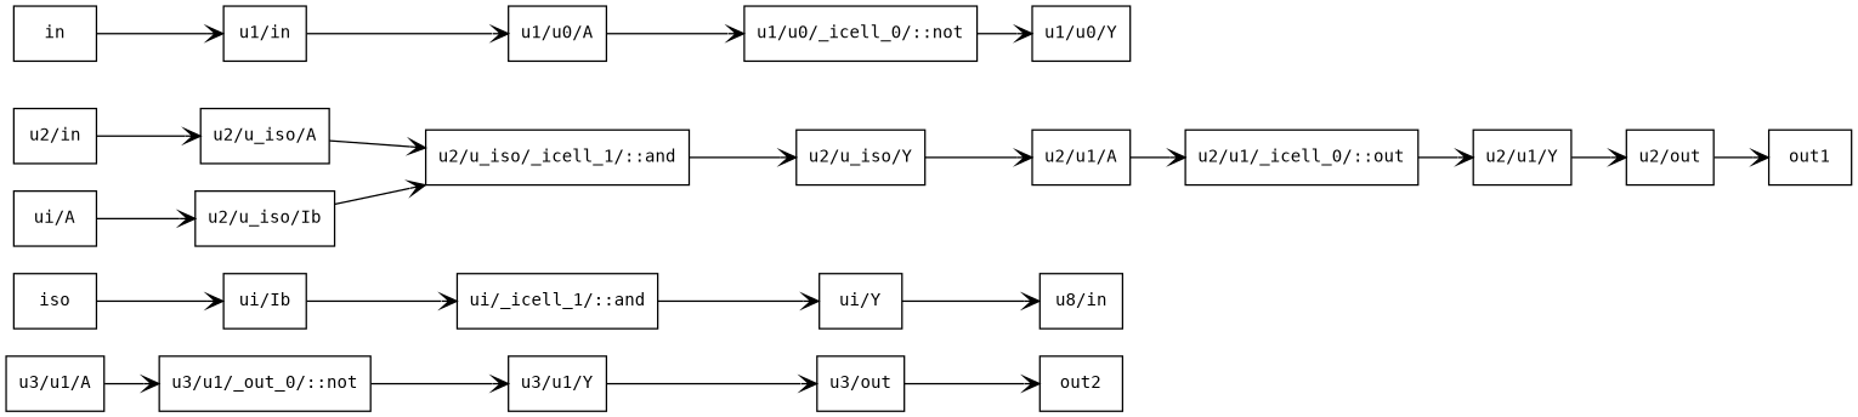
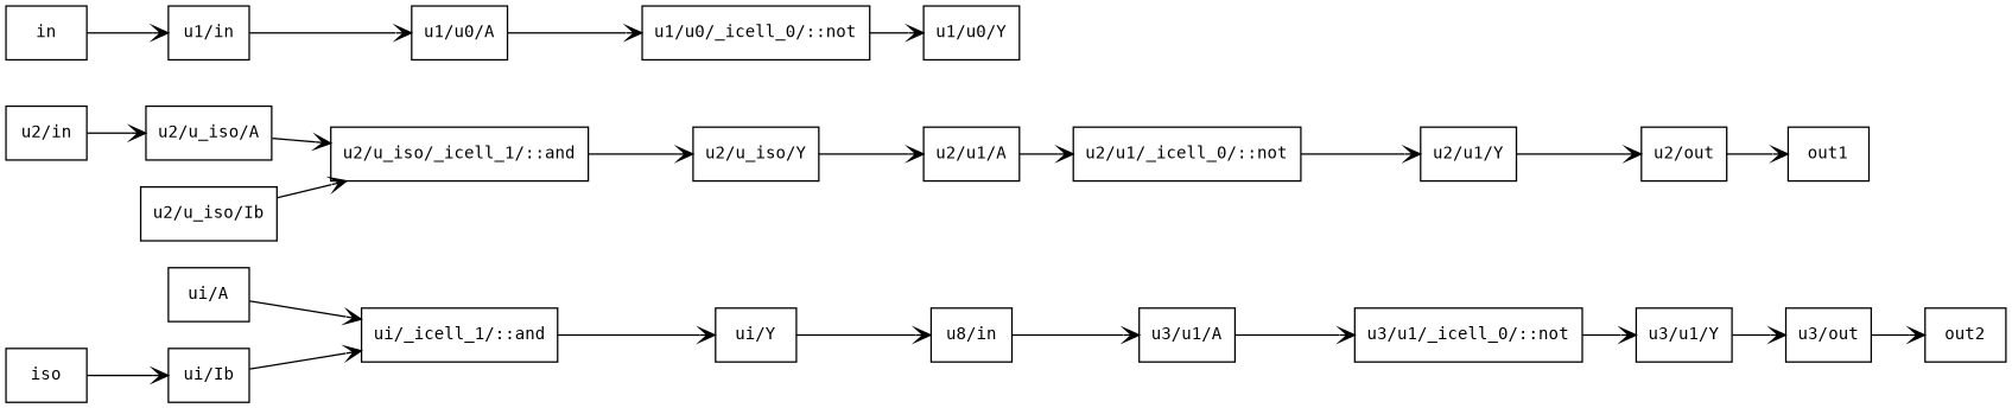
  digraph {
    fontname="DejaVu Sans Mono"
    rankdir=LR
    node [fillcolor=white fontname="DejaVu Sans Mono" fontsize=11 shape=box style=filled]
    edge [arrowhead=open color="#000000" fontname="DejaVu Sans Mono"]
    "u3/u1/Y"
    "u3/out"
    out2
    "ui/_icell_1/::and"
    "ui/Y"
    n6 [label="u8/in"]
    "u3/u1/A"
    "u2/u1/A"
-   "u2/u1/_icell_0/::not" [label="u2/u1/_icell_0/::out"]
+   "u2/u1/_icell_0/::not"
    "u2/u1/Y"
    "u2/out"
    out1
    "u1/u0/_icell_0/::not"
    "u1/u0/Y"
-   "u3/u1/_icell_0/::not" [label="u3/u1/_out_0/::not"]
+   "u3/u1/_icell_0/::not"
    "ui/A"
    "u2/in"
    "u2/u_iso/A"
    "u1/u0/A"
    "u2/u_iso/_icell_1/::and"
    "u2/u_iso/Y"
    "u1/in"
    in
    "u2/u_iso/Ib"
    iso
    "ui/Ib"
    "u3/u1/Y" -> "u3/out"
    "u3/out" -> out2
    "ui/_icell_1/::and" -> "ui/Y"
    "ui/Y" -> n6
+   n6 -> "u3/u1/A"
    "u3/u1/A" -> "u3/u1/_icell_0/::not"
    "u2/u1/A" -> "u2/u1/_icell_0/::not"
    "u2/u1/_icell_0/::not" -> "u2/u1/Y"
    "u2/u1/Y" -> "u2/out"
    "u2/out" -> out1
    "u1/u0/_icell_0/::not" -> "u1/u0/Y"
    "u3/u1/_icell_0/::not" -> "u3/u1/Y"
-   "ui/A" -> "u2/u_iso/Ib"
+   "ui/A" -> "ui/_icell_1/::and"
    "u2/in" -> "u2/u_iso/A"
    "u2/u_iso/A" -> "u2/u_iso/_icell_1/::and"
    "u1/u0/A" -> "u1/u0/_icell_0/::not"
    "u2/u_iso/_icell_1/::and" -> "u2/u_iso/Y"
    "u2/u_iso/Y" -> "u2/u1/A"
    "u1/in" -> "u1/u0/A"
    in -> "u1/in"
    "u2/u_iso/Ib" -> "u2/u_iso/_icell_1/::and"
    iso -> "ui/Ib"
    "ui/Ib" -> "ui/_icell_1/::and"
  }
